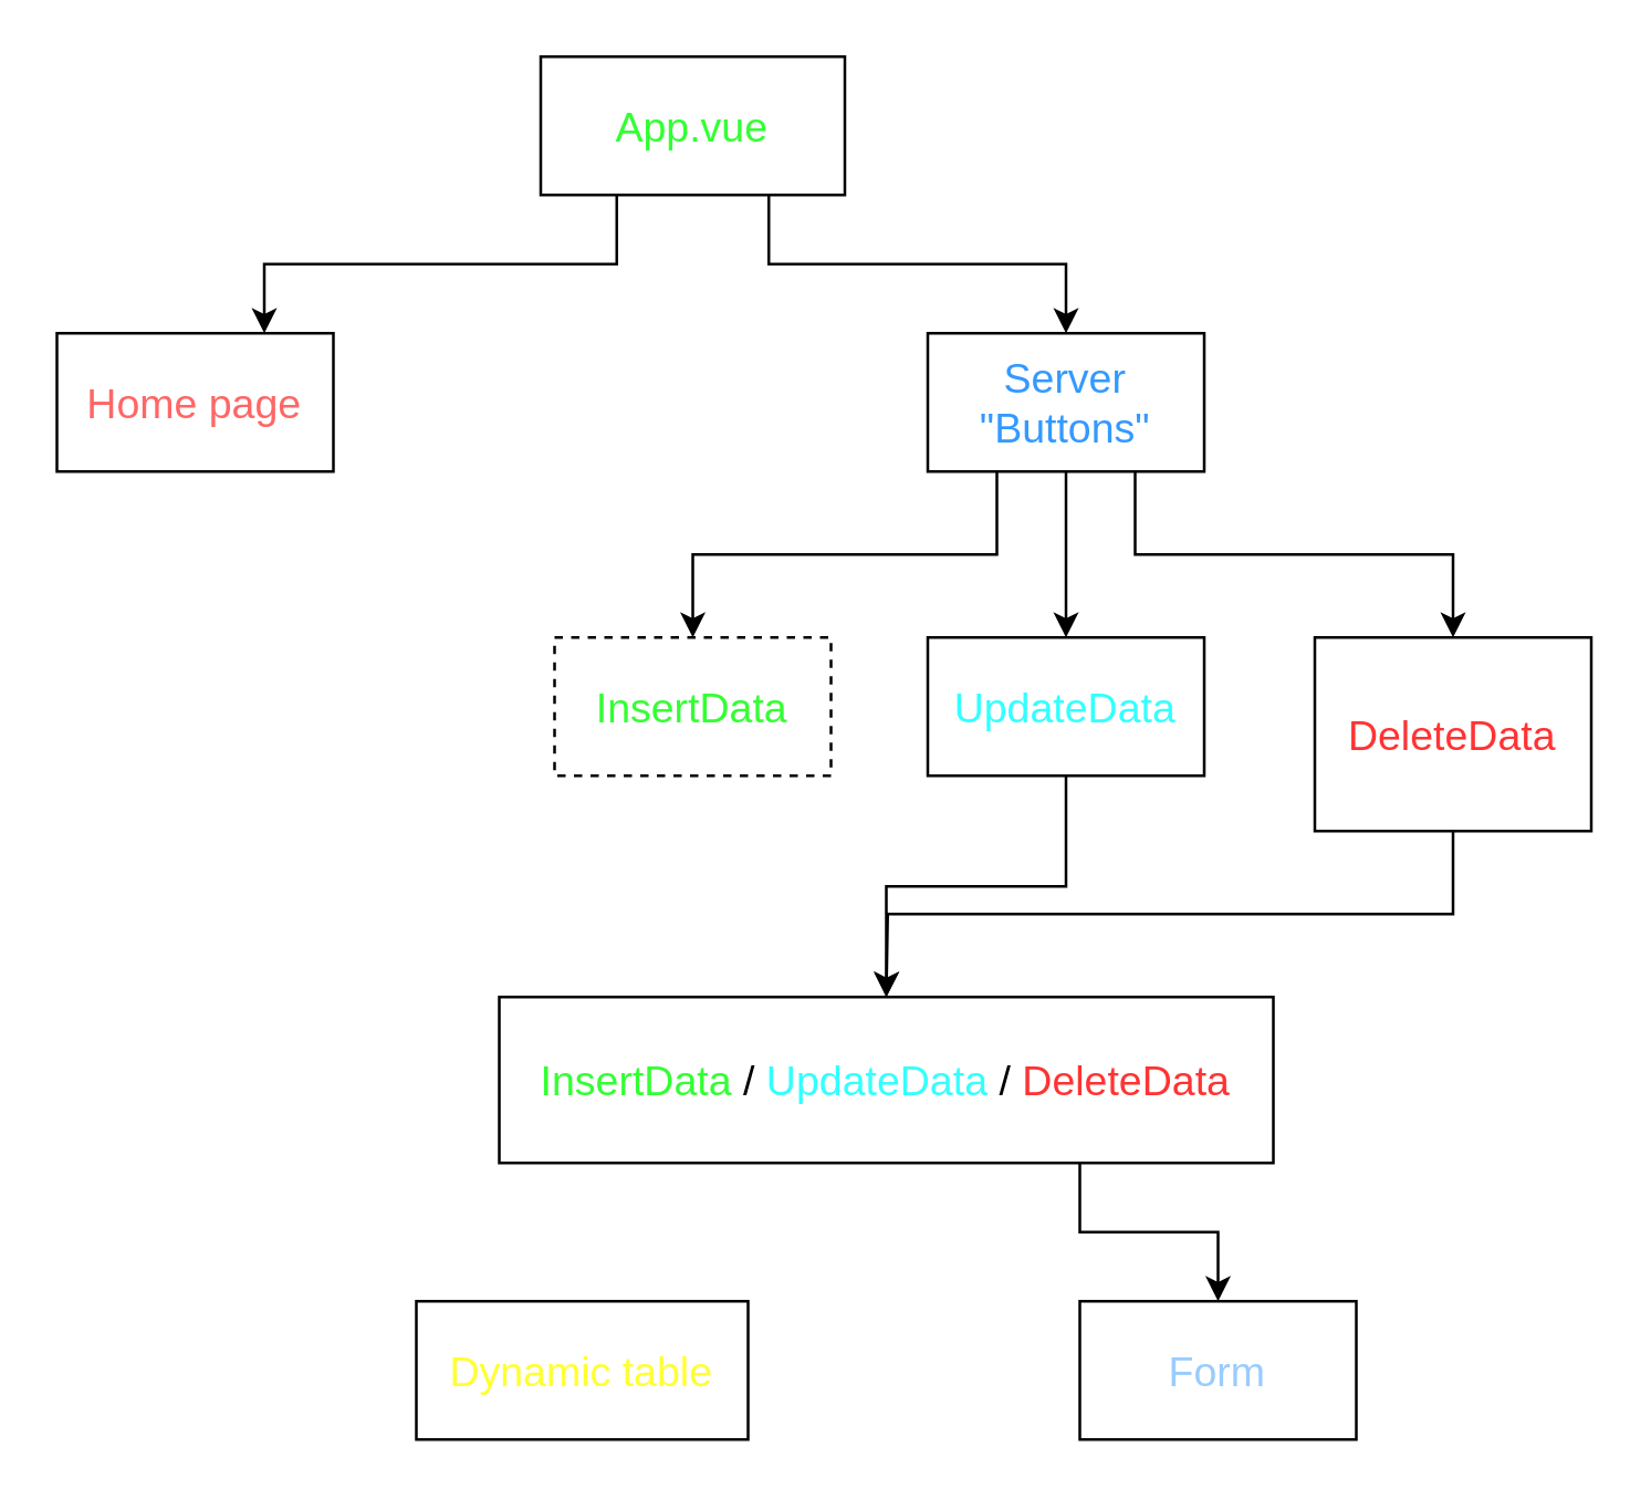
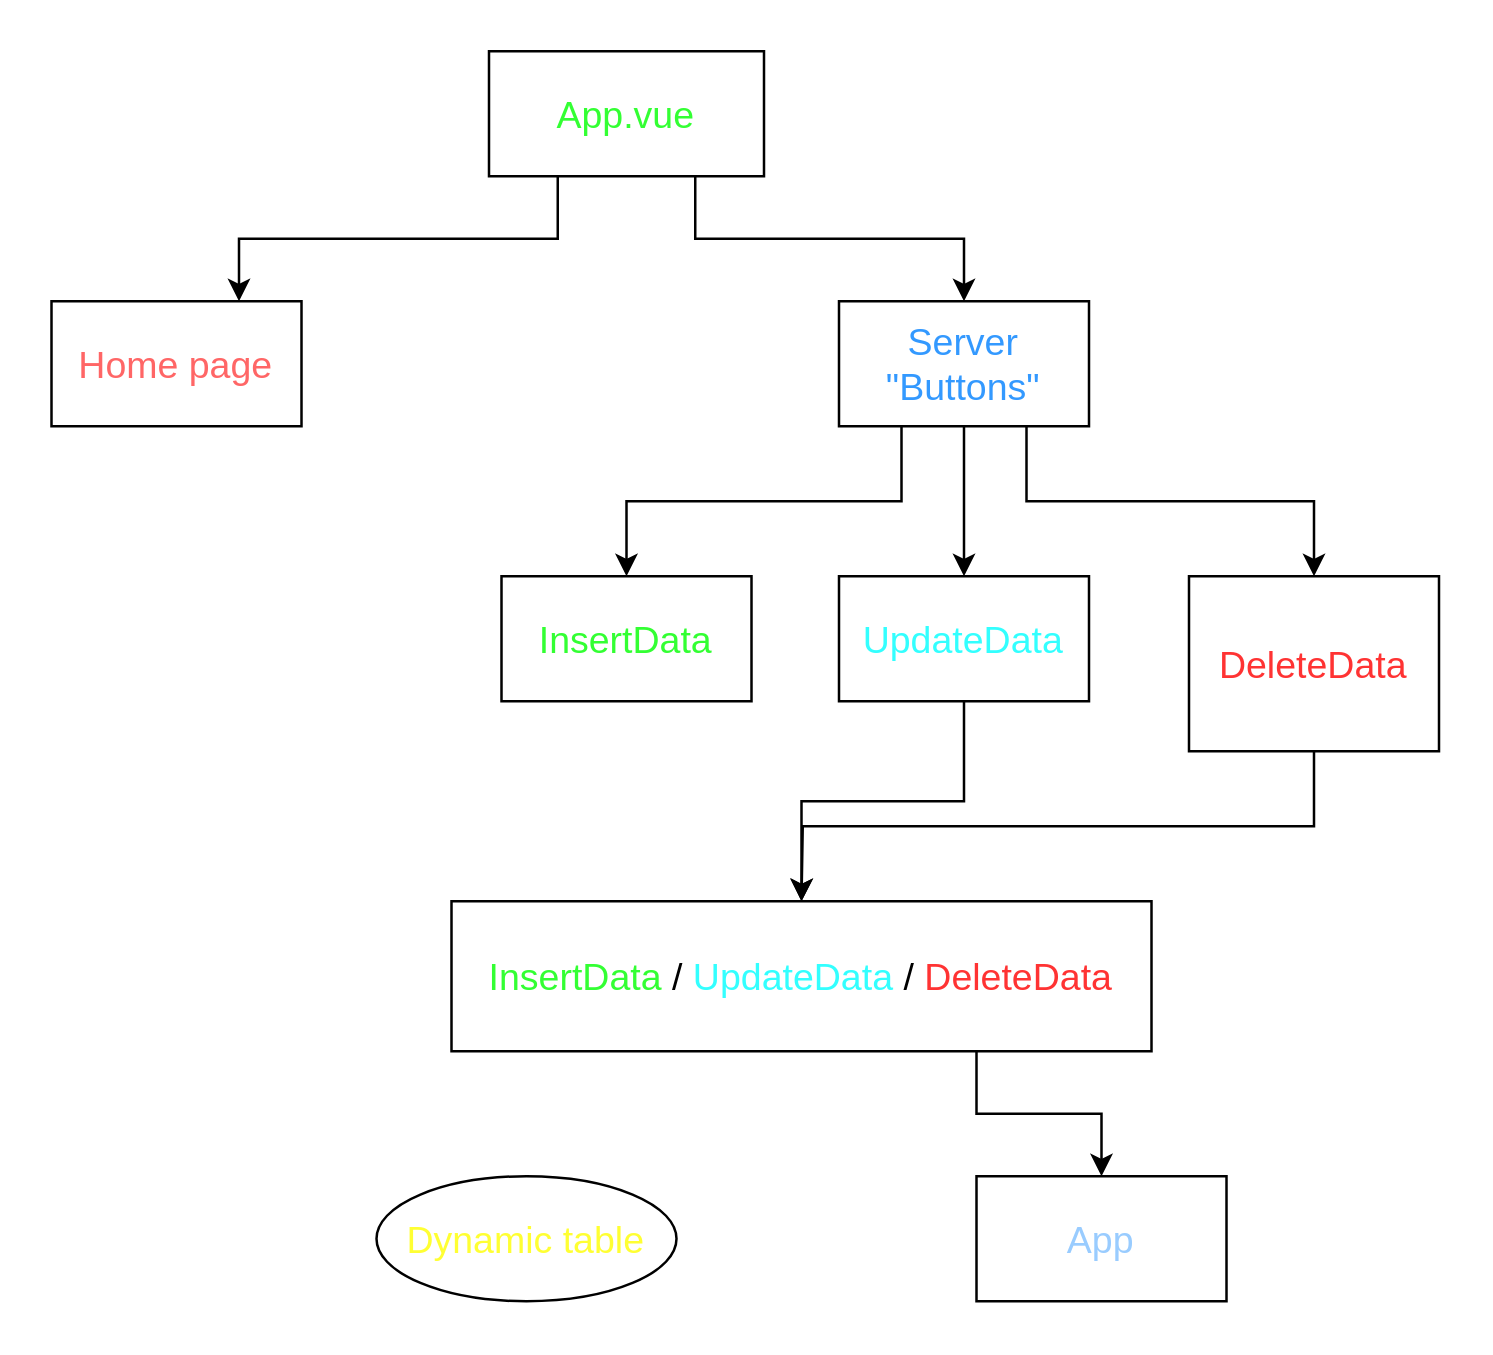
  <mxCell id="0" />
  <mxCell id="1" parent="0" />
  <mxCell id="2" style="edgeStyle=orthogonalEdgeStyle;rounded=0;orthogonalLoop=1;jettySize=auto;html=1;exitX=0.25;exitY=1;exitDx=0;exitDy=0;entryX=0.75;entryY=0;entryDx=0;entryDy=0;" parent="1" source="4" target="5" edge="1"><mxGeometry relative="1" as="geometry" /></mxCell>
  <mxCell id="3" style="edgeStyle=orthogonalEdgeStyle;rounded=0;orthogonalLoop=1;jettySize=auto;html=1;exitX=0.75;exitY=1;exitDx=0;exitDy=0;entryX=0.5;entryY=0;entryDx=0;entryDy=0;" parent="1" source="4" target="10" edge="1"><mxGeometry relative="1" as="geometry"><mxPoint x="385" y="120" as="targetPoint" /></mxGeometry></mxCell>
  <mxCell id="4" value="&lt;font style=&quot;font-size: 15px&quot; color=&quot;#33ff33&quot;&gt;App.vue&lt;/font&gt;" style="rounded=0;whiteSpace=wrap;html=1;" parent="1" vertex="1"><mxGeometry x="195" y="20" width="110" height="50" as="geometry" /></mxCell>
  <mxCell id="5" value="&lt;font style=&quot;font-size: 15px&quot; color=&quot;#ff6666&quot;&gt;Home page&lt;/font&gt;" style="rounded=0;whiteSpace=wrap;html=1;" parent="1" vertex="1"><mxGeometry x="20" y="120" width="100" height="50" as="geometry" /></mxCell>
- <mxCell id="6" value="&lt;font style=&quot;font-size: 15px&quot; color=&quot;#33ff33&quot;&gt;InsertData&lt;/font&gt;" style="rounded=0;whiteSpace=wrap;html=1;dashed=1;" parent="1" vertex="1"><mxGeometry x="200" y="230" width="100" height="50" as="geometry" /></mxCell>
+ <mxCell id="6" value="&lt;font style=&quot;font-size: 15px&quot; color=&quot;#33ff33&quot;&gt;InsertData&lt;/font&gt;" style="rounded=0;whiteSpace=wrap;html=1;" parent="1" vertex="1"><mxGeometry x="200" y="230" width="100" height="50" as="geometry" /></mxCell>
  <mxCell id="7" style="edgeStyle=orthogonalEdgeStyle;rounded=0;orthogonalLoop=1;jettySize=auto;html=1;exitX=0.25;exitY=1;exitDx=0;exitDy=0;entryX=0.5;entryY=0;entryDx=0;entryDy=0;" parent="1" source="10" target="6" edge="1"><mxGeometry relative="1" as="geometry" /></mxCell>
  <mxCell id="8" style="edgeStyle=orthogonalEdgeStyle;rounded=0;orthogonalLoop=1;jettySize=auto;html=1;exitX=0.5;exitY=1;exitDx=0;exitDy=0;entryX=0.5;entryY=0;entryDx=0;entryDy=0;" parent="1" source="10" target="12" edge="1"><mxGeometry relative="1" as="geometry" /></mxCell>
  <mxCell id="9" style="edgeStyle=orthogonalEdgeStyle;rounded=0;orthogonalLoop=1;jettySize=auto;html=1;exitX=0.75;exitY=1;exitDx=0;exitDy=0;entryX=0.5;entryY=0;entryDx=0;entryDy=0;" parent="1" source="10" target="14" edge="1"><mxGeometry relative="1" as="geometry"><mxPoint x="525" y="145" as="targetPoint" /></mxGeometry></mxCell>
  <mxCell id="10" value="&lt;font style=&quot;font-size: 15px&quot; color=&quot;#3399ff&quot;&gt;Server &quot;Buttons&quot;&lt;/font&gt;" style="rounded=0;whiteSpace=wrap;html=1;" parent="1" vertex="1"><mxGeometry x="335" y="120" width="100" height="50" as="geometry" /></mxCell>
  <mxCell id="11" style="edgeStyle=orthogonalEdgeStyle;rounded=0;orthogonalLoop=1;jettySize=auto;html=1;exitX=0.5;exitY=1;exitDx=0;exitDy=0;entryX=0.5;entryY=0;entryDx=0;entryDy=0;" edge="1" parent="1" source="12" target="16"><mxGeometry relative="1" as="geometry" /></mxCell>
  <mxCell id="12" value="&lt;font style=&quot;font-size: 15px&quot; color=&quot;#33ffff&quot;&gt;UpdateData&lt;/font&gt;" style="rounded=0;whiteSpace=wrap;html=1;" parent="1" vertex="1"><mxGeometry x="335" y="230" width="100" height="50" as="geometry" /></mxCell>
  <mxCell id="13" style="edgeStyle=orthogonalEdgeStyle;rounded=0;orthogonalLoop=1;jettySize=auto;html=1;exitX=0.5;exitY=1;exitDx=0;exitDy=0;" edge="1" parent="1" source="14"><mxGeometry relative="1" as="geometry"><mxPoint x="320" y="360" as="targetPoint" /></mxGeometry></mxCell>
  <mxCell id="14" value="&lt;font style=&quot;font-size: 15px&quot; color=&quot;#ff3333&quot;&gt;DeleteData&lt;/font&gt;" style="rounded=0;whiteSpace=wrap;html=1;" parent="1" vertex="1"><mxGeometry x="475" y="230" width="100" height="70" as="geometry" /></mxCell>
  <mxCell id="15" style="edgeStyle=orthogonalEdgeStyle;rounded=0;orthogonalLoop=1;jettySize=auto;html=1;exitX=0.75;exitY=1;exitDx=0;exitDy=0;entryX=0.5;entryY=0;entryDx=0;entryDy=0;" edge="1" parent="1" source="16" target="18"><mxGeometry relative="1" as="geometry" /></mxCell>
  <mxCell id="16" value="&lt;font style=&quot;font-size: 15px&quot;&gt;&lt;font color=&quot;#33ff33&quot;&gt;InsertData&lt;/font&gt;&lt;font color=&quot;#ffff99&quot;&gt;&amp;nbsp;&lt;/font&gt;/&amp;nbsp;&lt;font color=&quot;#33ffff&quot;&gt;UpdateData&lt;/font&gt;&lt;font color=&quot;#99ccff&quot;&gt;&amp;nbsp;&lt;/font&gt;/&amp;nbsp;&lt;font color=&quot;#ff3333&quot;&gt;DeleteData&lt;/font&gt;&lt;/font&gt;" style="rounded=0;whiteSpace=wrap;html=1;" vertex="1" parent="1"><mxGeometry x="180" y="360" width="280" height="60" as="geometry" /></mxCell>
- <mxCell id="17" value="&lt;font style=&quot;font-size: 15px&quot; color=&quot;#ffff33&quot;&gt;Dynamic table&lt;/font&gt;" style="rounded=0;whiteSpace=wrap;html=1;" vertex="1" parent="1"><mxGeometry x="150" y="470" width="120" height="50" as="geometry" /></mxCell>
- <mxCell id="18" value="&lt;font style=&quot;font-size: 15px&quot; color=&quot;#99ccff&quot;&gt;Form&lt;/font&gt;" style="rounded=0;whiteSpace=wrap;html=1;" vertex="1" parent="1"><mxGeometry x="390" y="470" width="100" height="50" as="geometry" /></mxCell>
+ <mxCell id="17" value="&lt;font style=&quot;font-size: 15px&quot; color=&quot;#ffff33&quot;&gt;Dynamic table&lt;/font&gt;" style="ellipse;whiteSpace=wrap;html=1;" vertex="1" parent="1"><mxGeometry x="150" y="470" width="120" height="50" as="geometry" /></mxCell>
+ <mxCell id="18" value="&lt;font style=&quot;font-size: 15px&quot; color=&quot;#99ccff&quot;&gt;App&lt;/font&gt;" style="rounded=0;whiteSpace=wrap;html=1;" vertex="1" parent="1"><mxGeometry x="390" y="470" width="100" height="50" as="geometry" /></mxCell>
